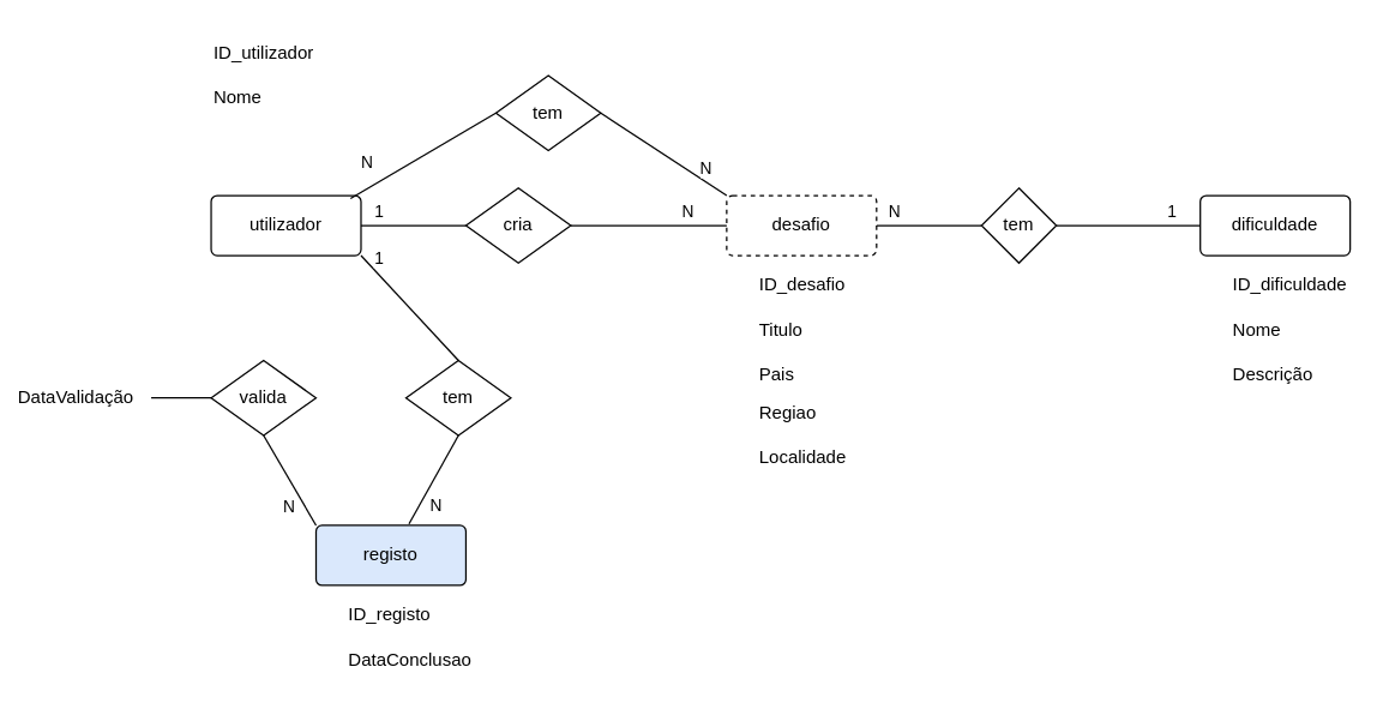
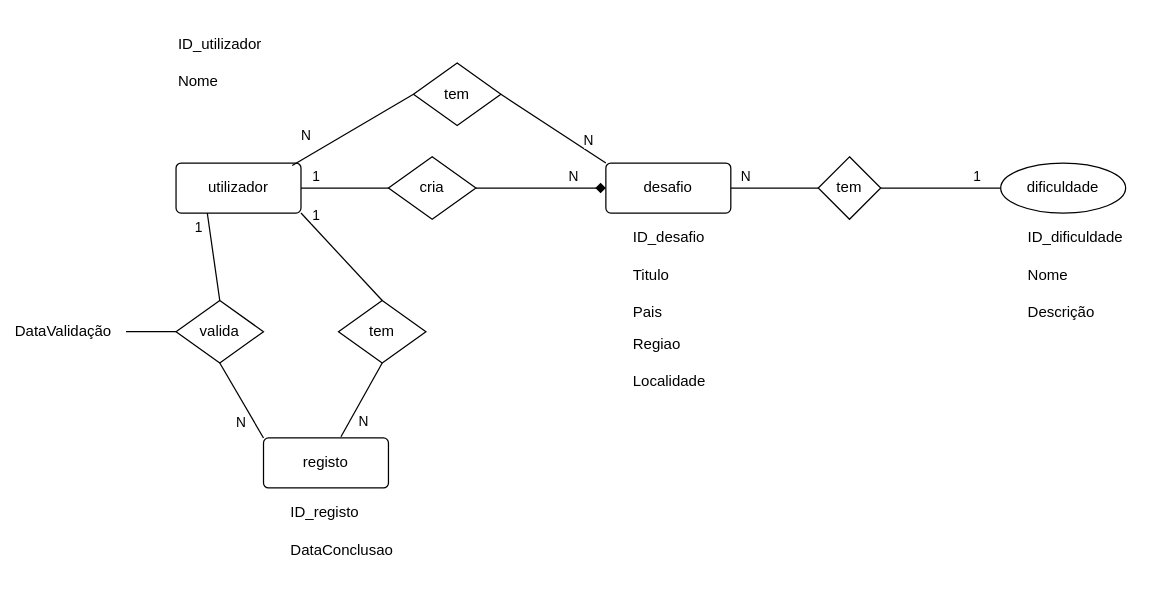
  <mxCell id="0" />
  <mxCell id="1" parent="0" />
  <mxCell id="2" value="utilizador" style="rounded=1;arcSize=10;whiteSpace=wrap;html=1;align=center;" vertex="1" parent="1"><mxGeometry x="140" y="130" width="100" height="40" as="geometry" /></mxCell>
- <mxCell id="3" value="desafio" style="rounded=1;arcSize=10;whiteSpace=wrap;html=1;align=center;dashed=1;" vertex="1" parent="1"><mxGeometry x="484" y="130" width="100" height="40" as="geometry" /></mxCell>
- <mxCell id="4" value="registo" style="rounded=1;arcSize=10;whiteSpace=wrap;html=1;align=center;fillColor=#dae8fc;" vertex="1" parent="1"><mxGeometry x="210" y="350" width="100" height="40" as="geometry" /></mxCell>
- <mxCell id="5" value="dificuldade" style="rounded=1;arcSize=10;whiteSpace=wrap;html=1;align=center;" vertex="1" parent="1"><mxGeometry x="800" y="130" width="100" height="40" as="geometry" /></mxCell>
+ <mxCell id="3" value="desafio" style="rounded=1;arcSize=10;whiteSpace=wrap;html=1;align=center;" vertex="1" parent="1"><mxGeometry x="484" y="130" width="100" height="40" as="geometry" /></mxCell>
+ <mxCell id="4" value="registo" style="rounded=1;arcSize=10;whiteSpace=wrap;html=1;align=center;" vertex="1" parent="1"><mxGeometry x="210" y="350" width="100" height="40" as="geometry" /></mxCell>
+ <mxCell id="5" value="dificuldade" style="ellipse;arcSize=10;whiteSpace=wrap;html=1;align=center;" vertex="1" parent="1"><mxGeometry x="800" y="130" width="100" height="40" as="geometry" /></mxCell>
  <mxCell id="6" value="tem" style="shape=rhombus;perimeter=rhombusPerimeter;whiteSpace=wrap;html=1;align=center;" vertex="1" parent="1"><mxGeometry x="330" y="50" width="70" height="50" as="geometry" /></mxCell>
  <mxCell id="7" value="" style="endArrow=none;html=1;rounded=0;entryX=0;entryY=0.5;entryDx=0;entryDy=0;exitX=0.93;exitY=0.05;exitDx=0;exitDy=0;exitPerimeter=0;" edge="1" parent="1" source="2" target="6"><mxGeometry width="50" height="50" relative="1" as="geometry"><mxPoint x="390" y="210" as="sourcePoint" /><mxPoint x="560" y="210" as="targetPoint" /></mxGeometry></mxCell>
  <mxCell id="8" value="N" style="edgeLabel;html=1;align=center;verticalAlign=middle;resizable=0;points=[];" vertex="1" connectable="0" parent="7"><mxGeometry x="-0.621" y="-3" relative="1" as="geometry"><mxPoint x="-9" y="-16" as="offset" /></mxGeometry></mxCell>
  <mxCell id="9" value="" style="endArrow=none;html=1;rounded=0;entryX=1;entryY=0.5;entryDx=0;entryDy=0;exitX=0;exitY=0;exitDx=0;exitDy=0;" edge="1" parent="1" source="3" target="6"><mxGeometry width="50" height="50" relative="1" as="geometry"><mxPoint x="510" y="260" as="sourcePoint" /><mxPoint x="560" y="210" as="targetPoint" /></mxGeometry></mxCell>
  <mxCell id="10" value="N" style="edgeLabel;html=1;align=center;verticalAlign=middle;resizable=0;points=[];" vertex="1" connectable="0" parent="9"><mxGeometry x="-0.47" y="-4" relative="1" as="geometry"><mxPoint x="6" as="offset" /></mxGeometry></mxCell>
  <mxCell id="11" value="" style="endArrow=none;html=1;rounded=0;exitX=1;exitY=0.5;exitDx=0;exitDy=0;entryX=0.143;entryY=0.5;entryDx=0;entryDy=0;entryPerimeter=0;" edge="1" parent="1" source="2" target="13"><mxGeometry width="50" height="50" relative="1" as="geometry"><mxPoint x="510" y="260" as="sourcePoint" /><mxPoint x="310" y="150" as="targetPoint" /></mxGeometry></mxCell>
  <mxCell id="12" value="1" style="edgeLabel;html=1;align=center;verticalAlign=middle;resizable=0;points=[];" vertex="1" connectable="0" parent="11"><mxGeometry x="-0.725" relative="1" as="geometry"><mxPoint y="-10" as="offset" /></mxGeometry></mxCell>
  <mxCell id="13" value="cria" style="shape=rhombus;perimeter=rhombusPerimeter;whiteSpace=wrap;html=1;align=center;" vertex="1" parent="1"><mxGeometry x="310" y="125" width="70" height="50" as="geometry" /></mxCell>
- <mxCell id="14" value="" style="endArrow=none;html=1;rounded=0;entryX=0;entryY=0.5;entryDx=0;entryDy=0;exitX=1;exitY=0.5;exitDx=0;exitDy=0;" edge="1" parent="1" source="13" target="3"><mxGeometry width="50" height="50" relative="1" as="geometry"><mxPoint x="380" y="150" as="sourcePoint" /><mxPoint x="560" y="210" as="targetPoint" /></mxGeometry></mxCell>
+ <mxCell id="14" value="" style="endArrow=diamond;html=1;rounded=0;entryX=0;entryY=0.5;entryDx=0;entryDy=0;exitX=1;exitY=0.5;exitDx=0;exitDy=0;" edge="1" parent="1" source="13" target="3"><mxGeometry width="50" height="50" relative="1" as="geometry"><mxPoint x="380" y="150" as="sourcePoint" /><mxPoint x="560" y="210" as="targetPoint" /></mxGeometry></mxCell>
  <mxCell id="15" value="N" style="edgeLabel;html=1;align=center;verticalAlign=middle;resizable=0;points=[];" vertex="1" connectable="0" parent="14"><mxGeometry x="0.481" y="1" relative="1" as="geometry"><mxPoint y="-9" as="offset" /></mxGeometry></mxCell>
  <mxCell id="16" value="tem" style="shape=rhombus;perimeter=rhombusPerimeter;whiteSpace=wrap;html=1;align=center;" vertex="1" parent="1"><mxGeometry x="270" y="240" width="70" height="50" as="geometry" /></mxCell>
  <mxCell id="17" value="valida" style="shape=rhombus;perimeter=rhombusPerimeter;whiteSpace=wrap;html=1;align=center;" vertex="1" parent="1"><mxGeometry x="140" y="240" width="70" height="50" as="geometry" /></mxCell>
+ <mxCell id="18" value="" style="endArrow=none;html=1;rounded=0;entryX=0.25;entryY=1;entryDx=0;entryDy=0;exitX=0.5;exitY=0;exitDx=0;exitDy=0;" edge="1" parent="1" source="17" target="2"><mxGeometry width="50" height="50" relative="1" as="geometry"><mxPoint x="510" y="260" as="sourcePoint" /><mxPoint x="560" y="210" as="targetPoint" /></mxGeometry></mxCell>
+ <mxCell id="19" value="1" style="edgeLabel;html=1;align=center;verticalAlign=middle;resizable=0;points=[];" vertex="1" connectable="0" parent="18"><mxGeometry x="0.66" y="1" relative="1" as="geometry"><mxPoint x="-8" as="offset" /></mxGeometry></mxCell>
  <mxCell id="20" value="" style="endArrow=none;html=1;rounded=0;exitX=0.5;exitY=1;exitDx=0;exitDy=0;entryX=0;entryY=0;entryDx=0;entryDy=0;" edge="1" parent="1" source="17" target="4"><mxGeometry width="50" height="50" relative="1" as="geometry"><mxPoint x="510" y="260" as="sourcePoint" /><mxPoint x="560" y="210" as="targetPoint" /></mxGeometry></mxCell>
  <mxCell id="21" value="N" style="edgeLabel;html=1;align=center;verticalAlign=middle;resizable=0;points=[];" vertex="1" connectable="0" parent="20"><mxGeometry x="0.615" y="1" relative="1" as="geometry"><mxPoint x="-13" as="offset" /></mxGeometry></mxCell>
  <mxCell id="22" value="" style="endArrow=none;html=1;rounded=0;entryX=0.5;entryY=0;entryDx=0;entryDy=0;" edge="1" parent="1" target="16"><mxGeometry width="50" height="50" relative="1" as="geometry"><mxPoint x="240" y="170" as="sourcePoint" /><mxPoint x="220" y="360" as="targetPoint" /></mxGeometry></mxCell>
  <mxCell id="23" value="1" style="edgeLabel;html=1;align=center;verticalAlign=middle;resizable=0;points=[];" vertex="1" connectable="0" parent="22"><mxGeometry x="-0.765" y="3" relative="1" as="geometry"><mxPoint x="2" y="-5" as="offset" /></mxGeometry></mxCell>
  <mxCell id="24" value="" style="endArrow=none;html=1;rounded=0;exitX=0.5;exitY=1;exitDx=0;exitDy=0;entryX=0.62;entryY=-0.025;entryDx=0;entryDy=0;entryPerimeter=0;" edge="1" parent="1" source="16" target="4"><mxGeometry width="50" height="50" relative="1" as="geometry"><mxPoint x="195" y="310" as="sourcePoint" /><mxPoint x="230" y="370" as="targetPoint" /></mxGeometry></mxCell>
  <mxCell id="25" value="N" style="edgeLabel;html=1;align=center;verticalAlign=middle;resizable=0;points=[];" vertex="1" connectable="0" parent="24"><mxGeometry x="0.618" y="-1" relative="1" as="geometry"><mxPoint x="12" y="-1" as="offset" /></mxGeometry></mxCell>
  <mxCell id="26" value="" style="endArrow=none;html=1;rounded=0;exitX=0;exitY=0.5;exitDx=0;exitDy=0;entryX=1;entryY=0.5;entryDx=0;entryDy=0;" edge="1" parent="1" source="28" target="3"><mxGeometry width="50" height="50" relative="1" as="geometry"><mxPoint x="205" y="320" as="sourcePoint" /><mxPoint x="240" y="380" as="targetPoint" /></mxGeometry></mxCell>
  <mxCell id="27" value="N" style="edgeLabel;html=1;align=center;verticalAlign=middle;resizable=0;points=[];" vertex="1" connectable="0" parent="26"><mxGeometry x="0.686" y="-1" relative="1" as="geometry"><mxPoint y="-9" as="offset" /></mxGeometry></mxCell>
  <mxCell id="28" value="tem" style="shape=rhombus;perimeter=rhombusPerimeter;whiteSpace=wrap;html=1;align=center;" vertex="1" parent="1"><mxGeometry x="654" y="125" width="50" height="50" as="geometry" /></mxCell>
  <mxCell id="29" value="" style="endArrow=none;html=1;rounded=0;entryX=0;entryY=0.5;entryDx=0;entryDy=0;exitX=1;exitY=0.5;exitDx=0;exitDy=0;" edge="1" parent="1" source="28" target="5"><mxGeometry width="50" height="50" relative="1" as="geometry"><mxPoint x="510" y="260" as="sourcePoint" /><mxPoint x="560" y="210" as="targetPoint" /></mxGeometry></mxCell>
  <mxCell id="30" value="1" style="edgeLabel;html=1;align=center;verticalAlign=middle;resizable=0;points=[];" vertex="1" connectable="0" parent="29"><mxGeometry x="0.583" y="-1" relative="1" as="geometry"><mxPoint y="-11" as="offset" /></mxGeometry></mxCell>
  <mxCell id="31" value="ID_utilizador" style="text;html=1;strokeColor=none;fillColor=none;align=left;verticalAlign=middle;whiteSpace=wrap;rounded=0;" vertex="1" parent="1"><mxGeometry x="140" y="20" width="60" height="30" as="geometry" /></mxCell>
  <mxCell id="32" value="Nome" style="text;html=1;strokeColor=none;fillColor=none;align=left;verticalAlign=middle;whiteSpace=wrap;rounded=0;" vertex="1" parent="1"><mxGeometry x="140" y="50" width="60" height="30" as="geometry" /></mxCell>
  <mxCell id="33" value="ID_desafio" style="text;html=1;strokeColor=none;fillColor=none;align=left;verticalAlign=middle;whiteSpace=wrap;rounded=0;" vertex="1" parent="1"><mxGeometry x="504" y="175" width="60" height="30" as="geometry" /></mxCell>
  <mxCell id="34" value="Titulo" style="text;html=1;strokeColor=none;fillColor=none;align=left;verticalAlign=middle;whiteSpace=wrap;rounded=0;" vertex="1" parent="1"><mxGeometry x="504" y="205" width="60" height="30" as="geometry" /></mxCell>
  <mxCell id="35" value="Pais" style="text;html=1;strokeColor=none;fillColor=none;align=left;verticalAlign=middle;whiteSpace=wrap;rounded=0;" vertex="1" parent="1"><mxGeometry x="504" y="235" width="60" height="30" as="geometry" /></mxCell>
  <mxCell id="36" value="Regiao" style="text;html=1;strokeColor=none;fillColor=none;align=left;verticalAlign=middle;whiteSpace=wrap;rounded=0;" vertex="1" parent="1"><mxGeometry x="504" y="260" width="60" height="30" as="geometry" /></mxCell>
  <mxCell id="37" value="Localidade" style="text;html=1;strokeColor=none;fillColor=none;align=left;verticalAlign=middle;whiteSpace=wrap;rounded=0;" vertex="1" parent="1"><mxGeometry x="504" y="290" width="60" height="30" as="geometry" /></mxCell>
  <mxCell id="38" value="ID_dificuldade" style="text;html=1;strokeColor=none;fillColor=none;align=left;verticalAlign=middle;whiteSpace=wrap;rounded=0;" vertex="1" parent="1"><mxGeometry x="820" y="175" width="60" height="30" as="geometry" /></mxCell>
  <mxCell id="39" value="Nome" style="text;html=1;strokeColor=none;fillColor=none;align=left;verticalAlign=middle;whiteSpace=wrap;rounded=0;" vertex="1" parent="1"><mxGeometry x="820" y="205" width="60" height="30" as="geometry" /></mxCell>
  <mxCell id="40" value="Descrição" style="text;html=1;strokeColor=none;fillColor=none;align=left;verticalAlign=middle;whiteSpace=wrap;rounded=0;" vertex="1" parent="1"><mxGeometry x="820" y="235" width="60" height="30" as="geometry" /></mxCell>
  <mxCell id="41" value="ID_registo" style="text;html=1;strokeColor=none;fillColor=none;align=left;verticalAlign=middle;whiteSpace=wrap;rounded=0;" vertex="1" parent="1"><mxGeometry x="230" y="395" width="60" height="30" as="geometry" /></mxCell>
  <mxCell id="42" value="DataConclusao" style="text;html=1;strokeColor=none;fillColor=none;align=left;verticalAlign=middle;whiteSpace=wrap;rounded=0;" vertex="1" parent="1"><mxGeometry x="230" y="425" width="60" height="30" as="geometry" /></mxCell>
  <mxCell id="43" value="DataValidação" style="text;html=1;strokeColor=none;fillColor=none;align=center;verticalAlign=middle;whiteSpace=wrap;rounded=0;" vertex="1" parent="1"><mxGeometry x="20" y="250" width="60" height="30" as="geometry" /></mxCell>
  <mxCell id="44" value="" style="endArrow=none;html=1;rounded=0;exitX=0;exitY=0.5;exitDx=0;exitDy=0;" edge="1" parent="1" source="17"><mxGeometry width="50" height="50" relative="1" as="geometry"><mxPoint x="220" y="260" as="sourcePoint" /><mxPoint x="100" y="265" as="targetPoint" /></mxGeometry></mxCell>
